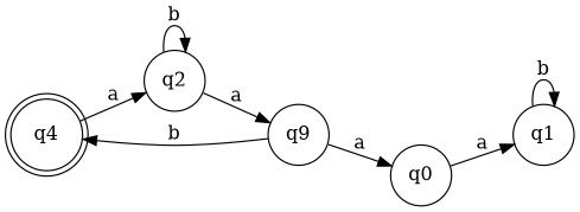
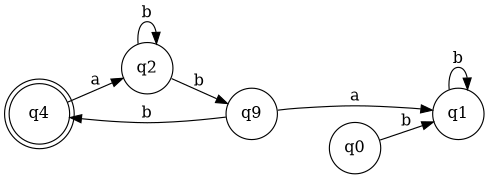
  digraph {
    rankdir=LR
    node [shape=circle]
    q4 [shape=doublecircle]
    q2
    n3 [label=q9]
    q1
    q0
    q4 -> q2 [label=a]
    q2 -> q2 [label=b]
-   q2 -> n3 [label=a]
+   q2 -> n3 [label=b]
    n3 -> q4 [label=b]
-   n3 -> q0 [label=a]
+   n3 -> q1 [label=a]
    q1 -> q1 [label=b]
-   q0 -> q1 [label=a]
+   q0 -> q1 [label=b]
  }
